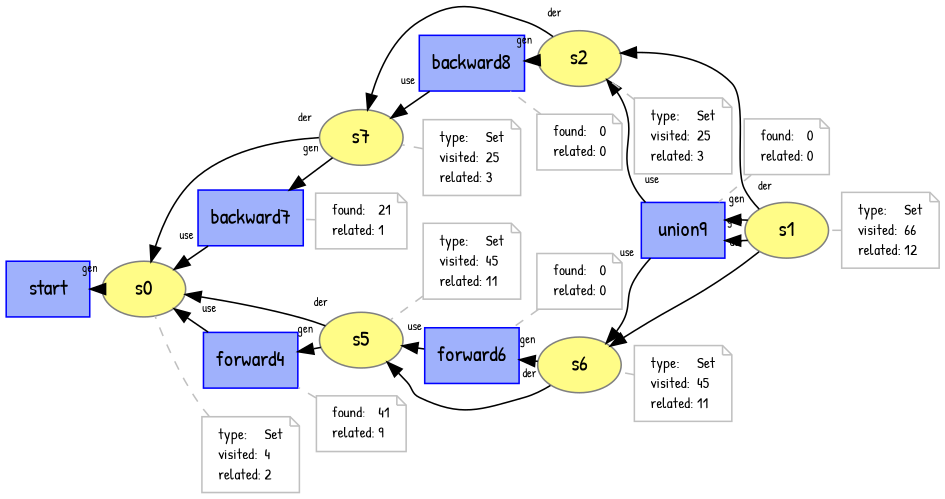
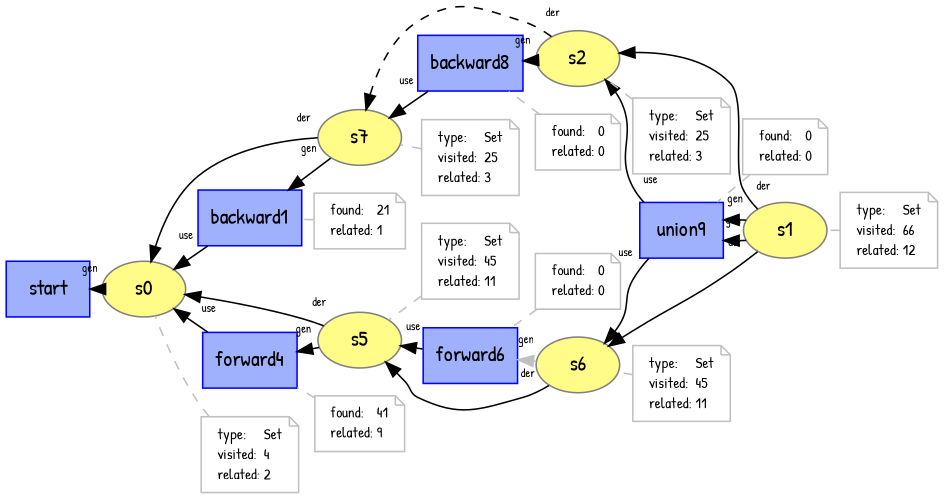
  digraph {
    fontname="Patrick Hand"
    rankdir=RL
    ranksep=0.1
    node [color=gray fontname="Patrick Hand" shape=note style=filled]
    edge [fontname="Patrick Hand" labelangle=60.0 labeldistance=1.5 labelfontsize=8 rotation=20]
    n1 [color="#0000FF" fillcolor="#9FB1FC" label=union9 shape=polygon sides=4]
    n2 [color="#808080" fillcolor="#FFFC87" label=s6 shape=""]
    n3 [color="#808080" fillcolor="#FFFC87" label=s2 shape=""]
    n4 [color="#0000FF" fillcolor="#9FB1FC" label=forward6 shape=polygon sides=4]
    n5 [color="#808080" fillcolor="#FFFC87" label=s5 shape=""]
    n6 [color="#0000FF" fillcolor="#9FB1FC" label=backward8 shape=polygon sides=4]
    n7 [color="#808080" fillcolor="#FFFC87" label=s7 shape=""]
    n8 [fontcolor=black fontsize=10 label=<<TABLE cellpadding="0" border="0"> 	<TR> 	    <TD align="left">found:</TD> 	    <TD align="left">0</TD> 	</TR> 	<TR> 	    <TD align="left">related:</TD> 	    <TD align="left">0</TD> 	</TR>     </TABLE>> style=""]
    n9 [color="#0000FF" fillcolor="#9FB1FC" label=forward4 shape=polygon sides=4]
    n10 [color="#808080" fillcolor="#FFFC87" label=s0 shape=""]
    n11 [fontcolor=black fontsize=10 label=<<TABLE cellpadding="0" border="0"> 	<TR> 	    <TD align="left">found:</TD> 	    <TD align="left">0</TD> 	</TR> 	<TR> 	    <TD align="left">related:</TD> 	    <TD align="left">0</TD> 	</TR>     </TABLE>> style=""]
-   n12 [color="#0000FF" fillcolor="#9FB1FC" label=backward7 shape=polygon sides=4]
+   n12 [color="#0000FF" fillcolor="#9FB1FC" label=backward1 shape=polygon sides=4]
    n13 [fontcolor=black fontsize=10 label=<<TABLE cellpadding="0" border="0"> 	<TR> 	    <TD align="left">found:</TD> 	    <TD align="left">0</TD> 	</TR> 	<TR> 	    <TD align="left">related:</TD> 	    <TD align="left">0</TD> 	</TR>     </TABLE>> style=""]
    n14 [color="#0000FF" fillcolor="#9FB1FC" label=start shape=polygon sides=4]
    n15 [fontcolor=black fontsize=10 label=<<TABLE cellpadding="0" border="0"> 	<TR> 	    <TD align="left">found:</TD> 	    <TD align="left">41</TD> 	</TR> 	<TR> 	    <TD align="left">related:</TD> 	    <TD align="left">9</TD> 	</TR>     </TABLE>> style=""]
    n16 [fontcolor=black fontsize=10 label=<<TABLE cellpadding="0" border="0"> 	<TR> 	    <TD align="left">found:</TD> 	    <TD align="left">21</TD> 	</TR> 	<TR> 	    <TD align="left">related:</TD> 	    <TD align="left">1</TD> 	</TR>     </TABLE>> style=""]
    n17 [color="#808080" fillcolor="#FFFC87" label=s1 shape=""]
    n18 [fontcolor=black fontsize=10 label=<<TABLE cellpadding="0" border="0"> 	<TR> 	    <TD align="left">type:</TD> 	    <TD align="left">Set</TD> 	</TR> 	<TR> 	    <TD align="left">visited:</TD> 	    <TD align="left">66</TD> 	</TR> 	<TR> 	    <TD align="left">related:</TD> 	    <TD align="left">12</TD> 	</TR>     </TABLE>> style=""]
    n19 [fontcolor=black fontsize=10 label=<<TABLE cellpadding="0" border="0"> 	<TR> 	    <TD align="left">type:</TD> 	    <TD align="left">Set</TD> 	</TR> 	<TR> 	    <TD align="left">visited:</TD> 	    <TD align="left">45</TD> 	</TR> 	<TR> 	    <TD align="left">related:</TD> 	    <TD align="left">11</TD> 	</TR>     </TABLE>> style=""]
    n20 [fontcolor=black fontsize=10 label=<<TABLE cellpadding="0" border="0"> 	<TR> 	    <TD align="left">type:</TD> 	    <TD align="left">Set</TD> 	</TR> 	<TR> 	    <TD align="left">visited:</TD> 	    <TD align="left">25</TD> 	</TR> 	<TR> 	    <TD align="left">related:</TD> 	    <TD align="left">3</TD> 	</TR>     </TABLE>> style=""]
    n21 [fontcolor=black fontsize=10 label=<<TABLE cellpadding="0" border="0"> 	<TR> 	    <TD align="left">type:</TD> 	    <TD align="left">Set</TD> 	</TR> 	<TR> 	    <TD align="left">visited:</TD> 	    <TD align="left">45</TD> 	</TR> 	<TR> 	    <TD align="left">related:</TD> 	    <TD align="left">11</TD> 	</TR>     </TABLE>> style=""]
    n22 [fontcolor=black fontsize=10 label=<<TABLE cellpadding="0" border="0"> 	<TR> 	    <TD align="left">type:</TD> 	    <TD align="left">Set</TD> 	</TR> 	<TR> 	    <TD align="left">visited:</TD> 	    <TD align="left">25</TD> 	</TR> 	<TR> 	    <TD align="left">related:</TD> 	    <TD align="left">3</TD> 	</TR>     </TABLE>> style=""]
    n23 [fontcolor=black fontsize=10 label=<<TABLE cellpadding="0" border="0"> 	<TR> 	    <TD align="left">type:</TD> 	    <TD align="left">Set</TD> 	</TR> 	<TR> 	    <TD align="left">visited:</TD> 	    <TD align="left">4</TD> 	</TR> 	<TR> 	    <TD align="left">related:</TD> 	    <TD align="left">2</TD> 	</TR>     </TABLE>> style=""]
    n1 -> n2 [taillabel=use]
    n1 -> n3 [taillabel=use]
-   n2 -> n4 [taillabel=gen]
+   n2 -> n4 [taillabel=gen color=gray]
    n2 -> n5 [taillabel=der]
    n3 -> n6 [taillabel=gen]
-   n3 -> n7 [taillabel=der]
+   n3 -> n7 [taillabel=der style=dashed]
    n4 -> n5 [taillabel=use]
    n5 -> n9 [taillabel=gen]
    n5 -> n10 [taillabel=der]
    n6 -> n7 [taillabel=use]
    n7 -> n10 [taillabel=der]
    n7 -> n12 [taillabel=gen]
    n8 -> n1 [arrowhead=none color=gray style=dashed labelangle="" labeldistance="" labelfontsize="" rotation=""]
    n9 -> n10 [taillabel=use]
    n10 -> n14 [taillabel=gen]
    n11 -> n4 [arrowhead=none color=gray style=dashed labelangle="" labeldistance="" labelfontsize="" rotation=""]
    n12 -> n10 [taillabel=use]
    n13 -> n6 [arrowhead=none color=gray style=dashed labelangle="" labeldistance="" labelfontsize="" rotation=""]
    n15 -> n9 [arrowhead=none color=gray style=dashed labelangle="" labeldistance="" labelfontsize="" rotation=""]
    n16 -> n12 [arrowhead=none color=gray style=dashed labelangle="" labeldistance="" labelfontsize="" rotation=""]
    n17 -> n1 [taillabel=gen]
    n17 -> n1 [taillabel=gen]
    n17 -> n2 [taillabel=der]
    n17 -> n3 [taillabel=der]
    n18 -> n17 [arrowhead=none color=gray style=dashed labelangle="" labeldistance="" labelfontsize="" rotation=""]
    n19 -> n2 [arrowhead=none color=gray style=dashed labelangle="" labeldistance="" labelfontsize="" rotation=""]
    n20 -> n3 [arrowhead=none color=gray style=dashed labelangle="" labeldistance="" labelfontsize="" rotation=""]
    n21 -> n5 [arrowhead=none color=gray style=dashed labelangle="" labeldistance="" labelfontsize="" rotation=""]
    n22 -> n7 [arrowhead=none color=gray style=dashed labelangle="" labeldistance="" labelfontsize="" rotation=""]
    n23 -> n10 [arrowhead=none color=gray style=dashed labelangle="" labeldistance="" labelfontsize="" rotation=""]
  }
